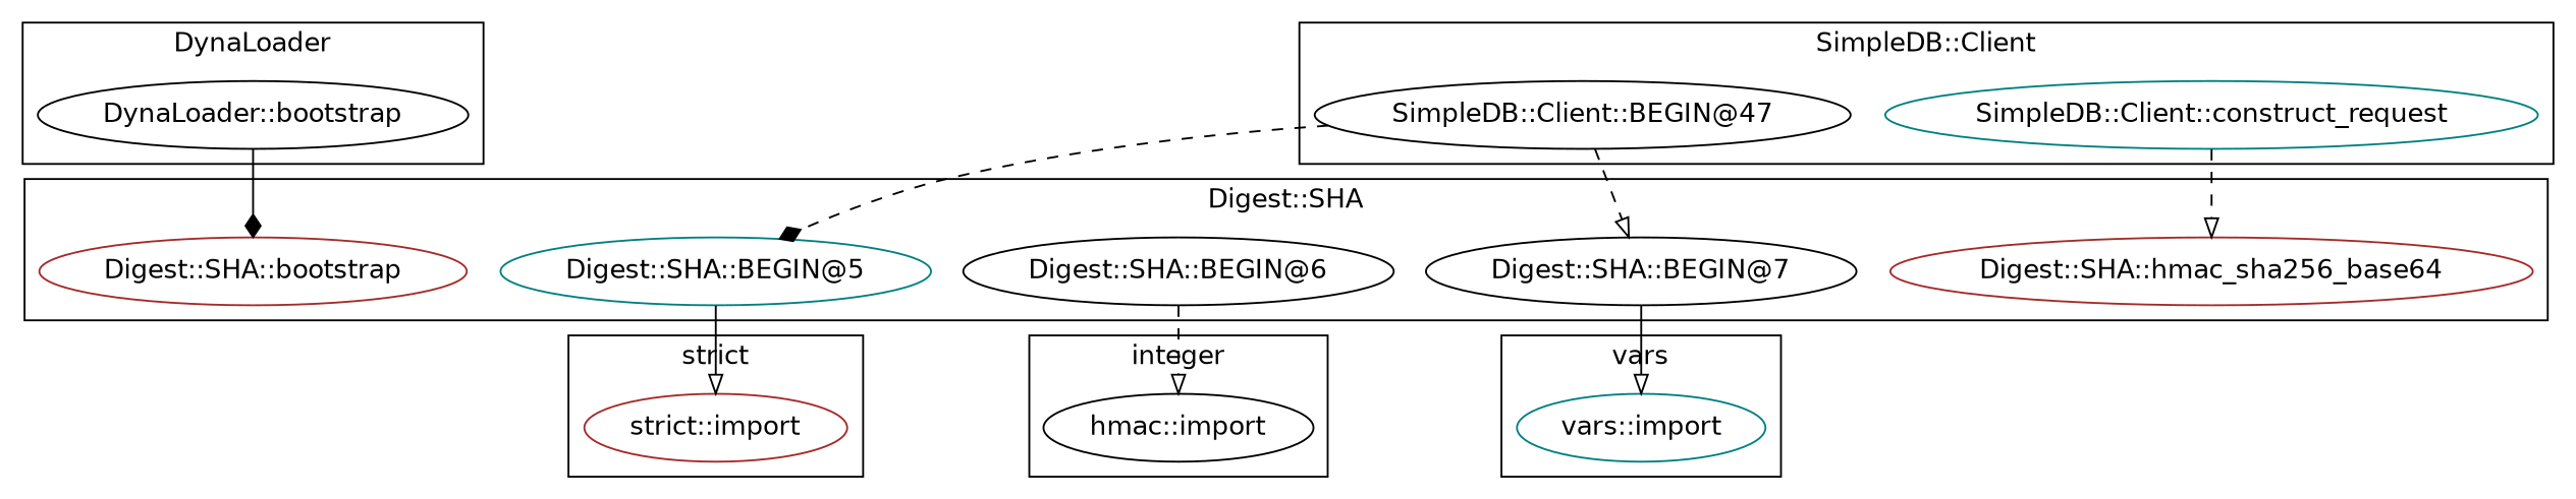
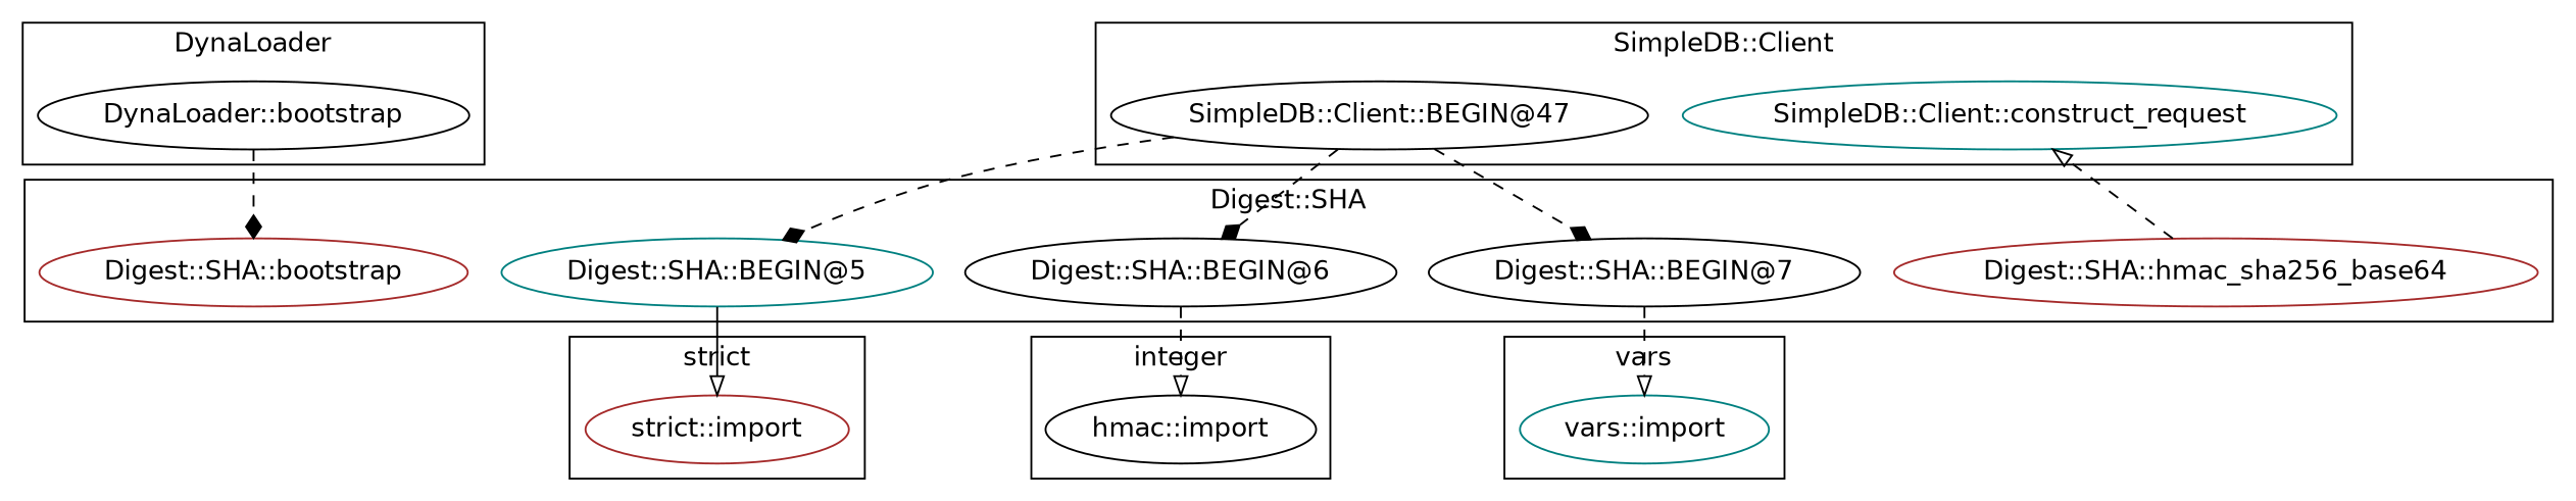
  digraph {
    fontname="DejaVu Sans"
    node [color=black fontname="DejaVu Sans"]
    edge [arrowhead=onormal fontname="DejaVu Sans" style=dashed]
    "vars::import" [color=teal]
    "DynaLoader::bootstrap"
    "SimpleDB::Client::construct_request" [color=teal]
    "SimpleDB::Client::BEGIN@47"
    "strict::import" [color=brown]
    n6 [label="hmac::import"]
    "Digest::SHA::BEGIN@5" [color=teal]
    "Digest::SHA::bootstrap" [color=brown]
    "Digest::SHA::BEGIN@6"
    "Digest::SHA::BEGIN@7"
    "Digest::SHA::hmac_sha256_base64" [color=brown]
    subgraph cluster_1 {
      label=vars
      "vars::import"
    }
    subgraph cluster_2 {
      label=DynaLoader
      "DynaLoader::bootstrap"
    }
    subgraph cluster_3 {
      label="SimpleDB::Client"
      "SimpleDB::Client::construct_request"
      "SimpleDB::Client::BEGIN@47"
    }
    subgraph cluster_4 {
      label="strict"
      "strict::import"
    }
    subgraph cluster_5 {
      label=integer
      n6
    }
    subgraph cluster_6 {
      label="Digest::SHA"
      "Digest::SHA::BEGIN@5"
      "Digest::SHA::bootstrap"
      "Digest::SHA::BEGIN@6"
      "Digest::SHA::BEGIN@7"
      "Digest::SHA::hmac_sha256_base64"
    }
-   "DynaLoader::bootstrap" -> "Digest::SHA::bootstrap" [arrowhead=diamond style=solid]
-   "SimpleDB::Client::construct_request" -> "Digest::SHA::hmac_sha256_base64"
+   "DynaLoader::bootstrap" -> "Digest::SHA::bootstrap" [arrowhead=diamond]
+   "Digest::SHA::hmac_sha256_base64" -> "SimpleDB::Client::construct_request"
    "SimpleDB::Client::BEGIN@47" -> "Digest::SHA::BEGIN@5" [arrowhead=diamond]
-   "SimpleDB::Client::BEGIN@47" -> "Digest::SHA::BEGIN@7"
+   "SimpleDB::Client::BEGIN@47" -> "Digest::SHA::BEGIN@6" [arrowhead=diamond]
+   "SimpleDB::Client::BEGIN@47" -> "Digest::SHA::BEGIN@7" [arrowhead=diamond]
    "Digest::SHA::BEGIN@5" -> "strict::import" [style=solid]
    "Digest::SHA::BEGIN@6" -> n6
-   "Digest::SHA::BEGIN@7" -> "vars::import" [style=solid]
+   "Digest::SHA::BEGIN@7" -> "vars::import"
  }
